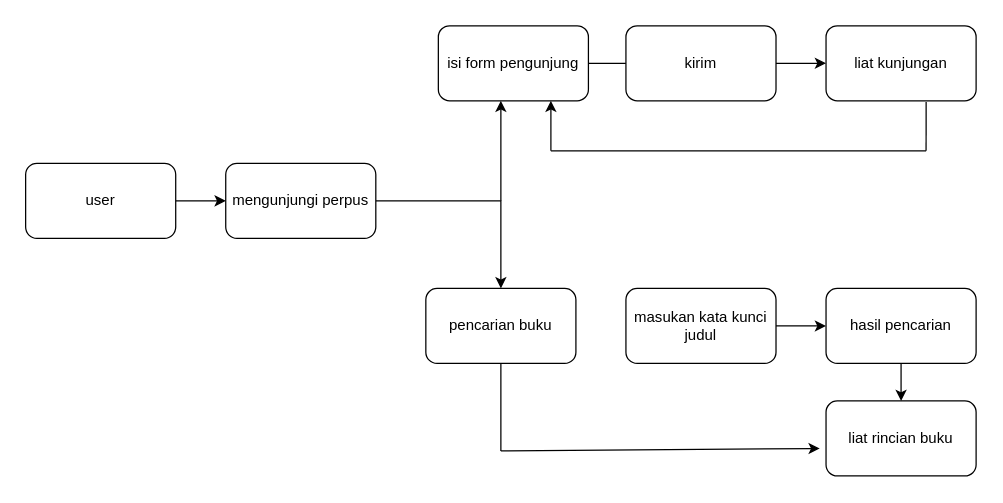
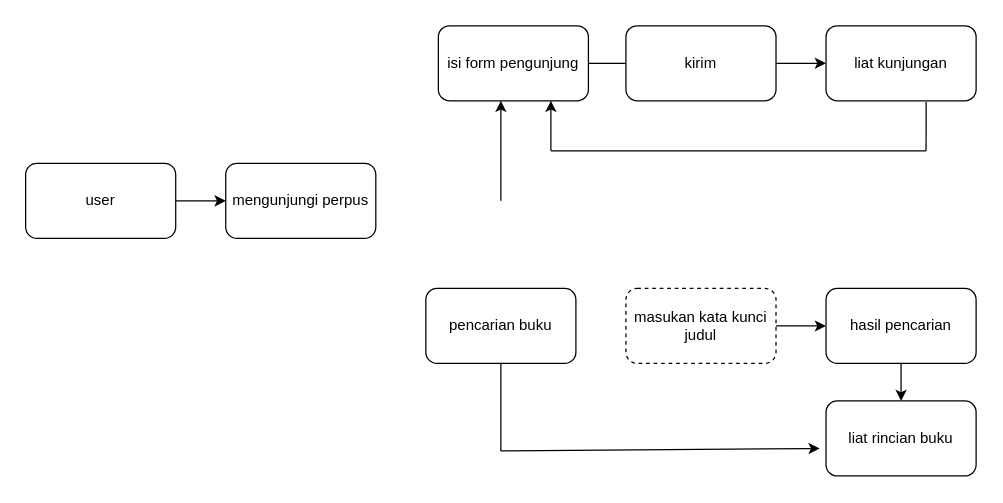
  <mxCell id="0" />
  <mxCell id="1" parent="0" />
  <mxCell id="2" value="" style="edgeStyle=orthogonalEdgeStyle;rounded=0;orthogonalLoop=1;jettySize=auto;html=1;" edge="1" parent="1" source="3" target="5"><mxGeometry relative="1" as="geometry" /></mxCell>
  <mxCell id="3" value="user" style="rounded=1;whiteSpace=wrap;html=1;" vertex="1" parent="1"><mxGeometry x="20" y="130" width="120" height="60" as="geometry" /></mxCell>
- <mxCell id="4" value="" style="edgeStyle=orthogonalEdgeStyle;rounded=0;orthogonalLoop=1;jettySize=auto;html=1;" edge="1" parent="1" source="5" target="11"><mxGeometry relative="1" as="geometry" /></mxCell>
  <mxCell id="5" value="mengunjungi perpus" style="whiteSpace=wrap;html=1;rounded=1;" vertex="1" parent="1"><mxGeometry x="180" y="130" width="120" height="60" as="geometry" /></mxCell>
  <mxCell id="6" value="" style="edgeStyle=orthogonalEdgeStyle;rounded=0;orthogonalLoop=1;jettySize=auto;html=1;endArrow=none;" edge="1" parent="1" source="7" target="9"><mxGeometry relative="1" as="geometry" /></mxCell>
  <mxCell id="7" value="isi form pengunjung" style="whiteSpace=wrap;html=1;rounded=1;" vertex="1" parent="1"><mxGeometry x="350" y="20" width="120" height="60" as="geometry" /></mxCell>
  <mxCell id="8" value="" style="edgeStyle=orthogonalEdgeStyle;rounded=0;orthogonalLoop=1;jettySize=auto;html=1;" edge="1" parent="1" source="9" target="10"><mxGeometry relative="1" as="geometry" /></mxCell>
  <mxCell id="9" value="kirim" style="whiteSpace=wrap;html=1;rounded=1;" vertex="1" parent="1"><mxGeometry x="500" y="20" width="120" height="60" as="geometry" /></mxCell>
  <mxCell id="10" value="liat kunjungan" style="whiteSpace=wrap;html=1;rounded=1;" vertex="1" parent="1"><mxGeometry x="660" y="20" width="120" height="60" as="geometry" /></mxCell>
  <mxCell id="11" value="pencarian buku" style="whiteSpace=wrap;html=1;rounded=1;" vertex="1" parent="1"><mxGeometry x="340" y="230" width="120" height="60" as="geometry" /></mxCell>
  <mxCell id="12" value="" style="edgeStyle=orthogonalEdgeStyle;rounded=0;orthogonalLoop=1;jettySize=auto;html=1;" edge="1" parent="1" source="13" target="15"><mxGeometry relative="1" as="geometry" /></mxCell>
- <mxCell id="13" value="masukan kata kunci judul" style="whiteSpace=wrap;html=1;rounded=1;" vertex="1" parent="1"><mxGeometry x="500" y="230" width="120" height="60" as="geometry" /></mxCell>
+ <mxCell id="13" value="masukan kata kunci judul" style="whiteSpace=wrap;html=1;rounded=1;dashed=1;" vertex="1" parent="1"><mxGeometry x="500" y="230" width="120" height="60" as="geometry" /></mxCell>
  <mxCell id="14" value="" style="edgeStyle=orthogonalEdgeStyle;rounded=0;orthogonalLoop=1;jettySize=auto;html=1;" edge="1" parent="1" source="15" target="16"><mxGeometry relative="1" as="geometry" /></mxCell>
  <mxCell id="15" value="hasil pencarian" style="whiteSpace=wrap;html=1;rounded=1;" vertex="1" parent="1"><mxGeometry x="660" y="230" width="120" height="60" as="geometry" /></mxCell>
  <mxCell id="16" value="liat rincian buku" style="whiteSpace=wrap;html=1;rounded=1;" vertex="1" parent="1"><mxGeometry x="660" y="320" width="120" height="60" as="geometry" /></mxCell>
  <mxCell id="17" value="" style="endArrow=classic;html=1;rounded=0;" edge="1" parent="1"><mxGeometry width="50" height="50" relative="1" as="geometry"><mxPoint x="400" y="160" as="sourcePoint" /><mxPoint x="400" y="80" as="targetPoint" /></mxGeometry></mxCell>
  <mxCell id="18" value="" style="endArrow=none;html=1;rounded=0;" edge="1" parent="1"><mxGeometry width="50" height="50" relative="1" as="geometry"><mxPoint x="440" y="120" as="sourcePoint" /><mxPoint x="740" y="120" as="targetPoint" /></mxGeometry></mxCell>
  <mxCell id="19" value="" style="endArrow=classic;html=1;rounded=0;entryX=0.75;entryY=1;entryDx=0;entryDy=0;" edge="1" parent="1" target="7"><mxGeometry width="50" height="50" relative="1" as="geometry"><mxPoint x="440" y="120" as="sourcePoint" /><mxPoint x="490" y="70" as="targetPoint" /></mxGeometry></mxCell>
  <mxCell id="20" value="" style="endArrow=none;html=1;rounded=0;entryX=0.667;entryY=1.017;entryDx=0;entryDy=0;entryPerimeter=0;" edge="1" parent="1" target="10"><mxGeometry width="50" height="50" relative="1" as="geometry"><mxPoint x="740" y="120" as="sourcePoint" /><mxPoint x="790" y="70" as="targetPoint" /></mxGeometry></mxCell>
  <mxCell id="21" value="" style="endArrow=none;html=1;rounded=0;" edge="1" parent="1"><mxGeometry width="50" height="50" relative="1" as="geometry"><mxPoint x="400" y="360" as="sourcePoint" /><mxPoint x="400" y="290" as="targetPoint" /></mxGeometry></mxCell>
  <mxCell id="22" value="" style="endArrow=classic;html=1;rounded=0;entryX=-0.042;entryY=0.633;entryDx=0;entryDy=0;entryPerimeter=0;" edge="1" parent="1" target="16"><mxGeometry width="50" height="50" relative="1" as="geometry"><mxPoint x="400" y="360" as="sourcePoint" /><mxPoint x="450" y="310" as="targetPoint" /></mxGeometry></mxCell>
